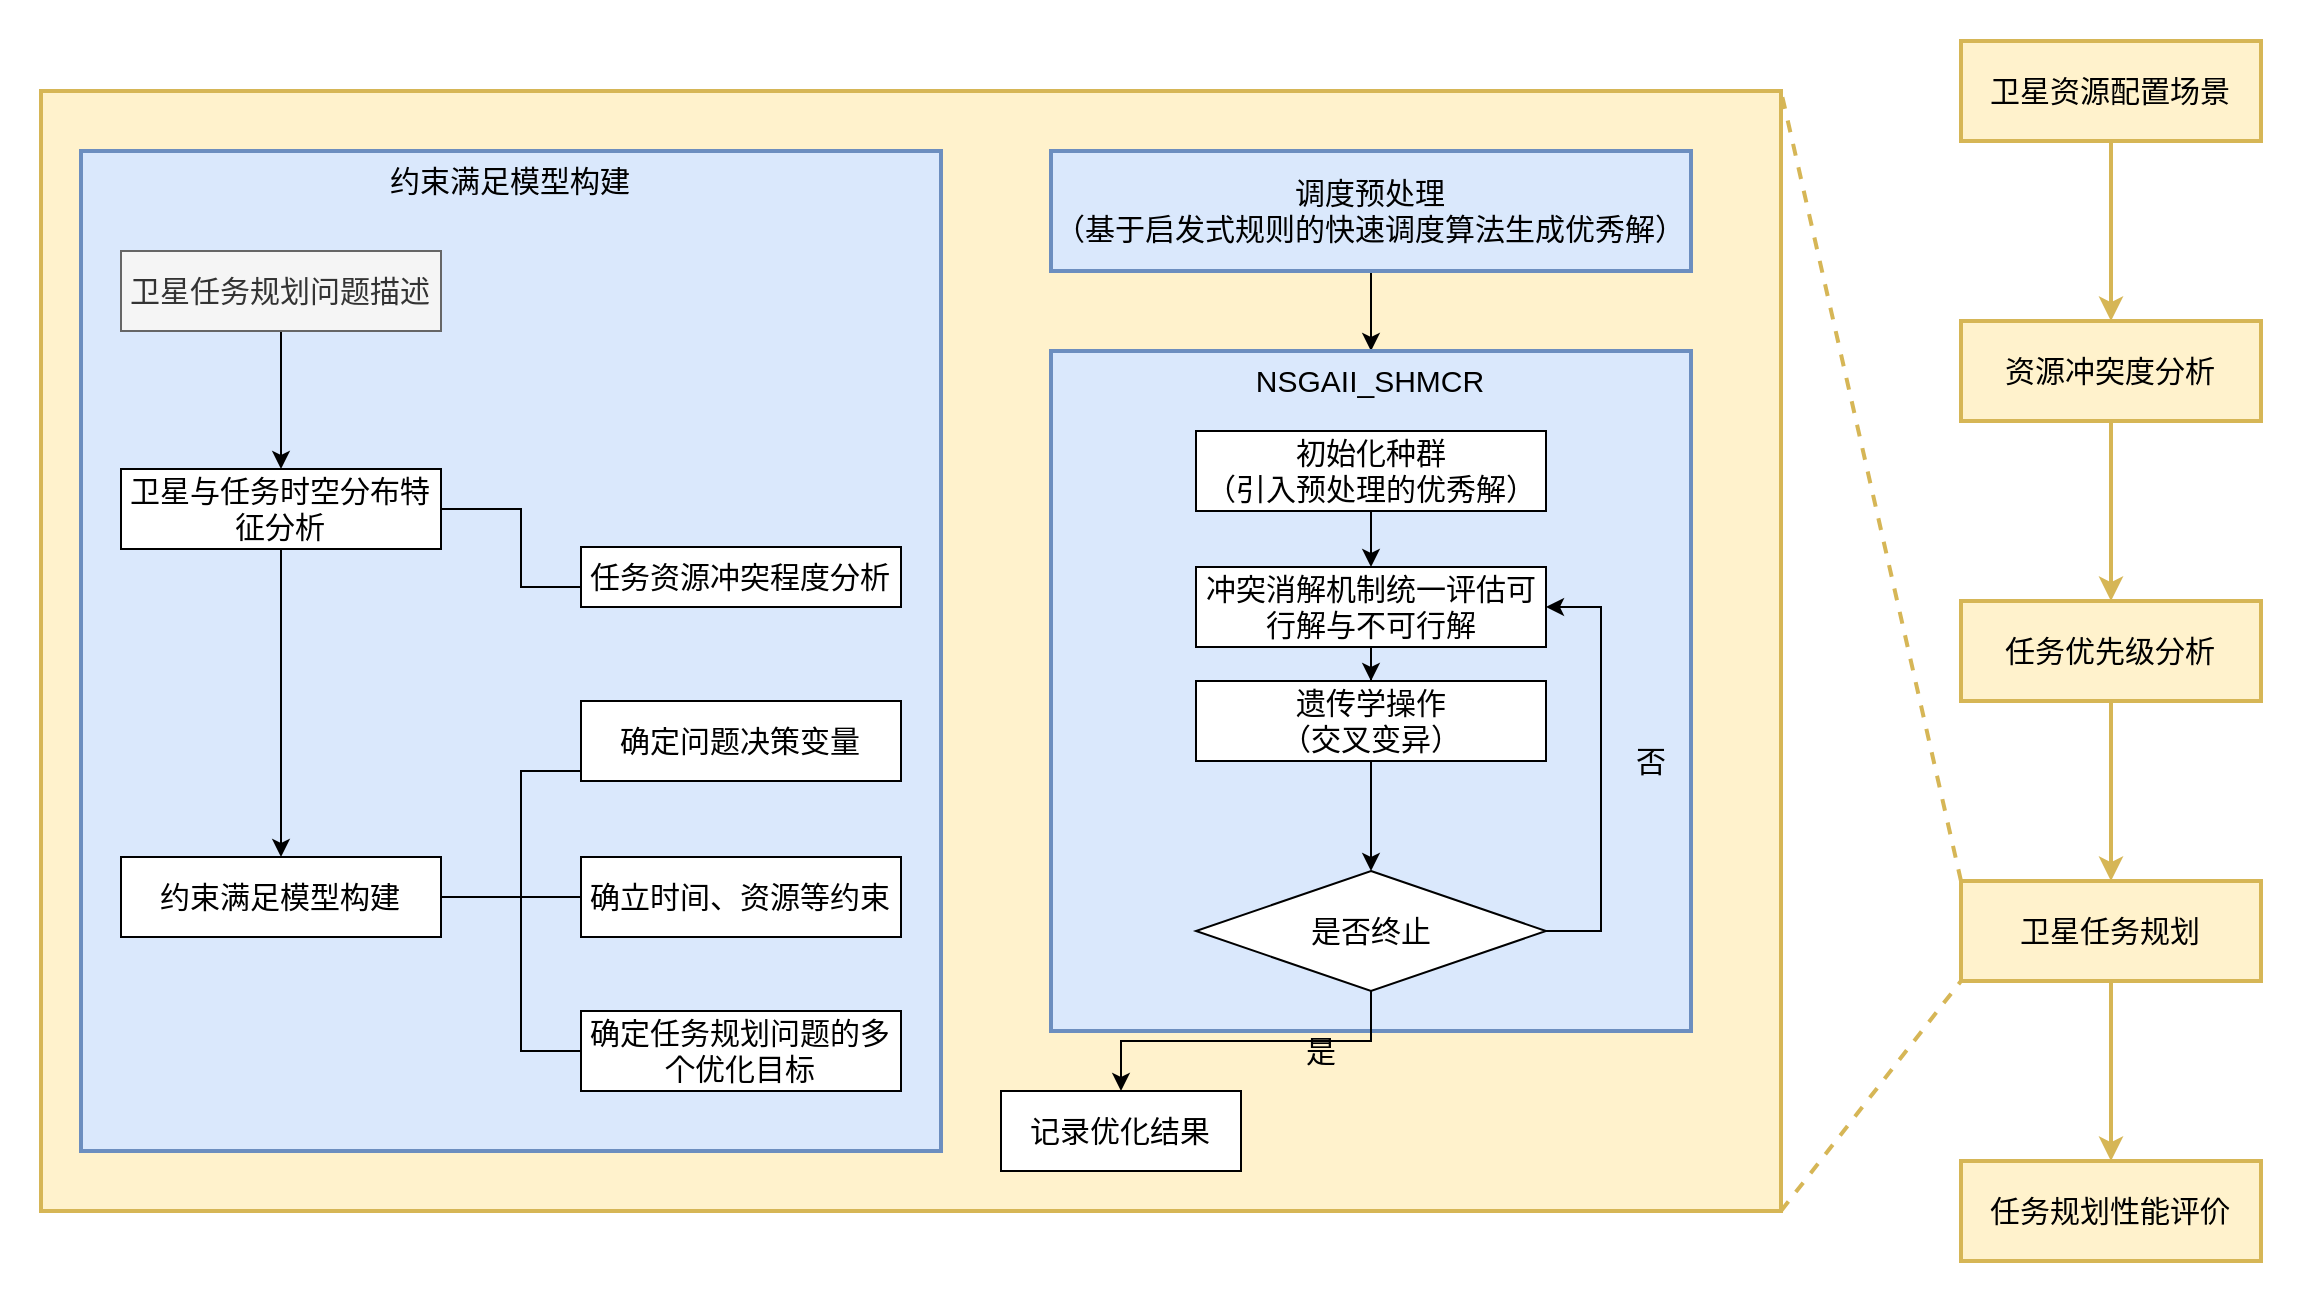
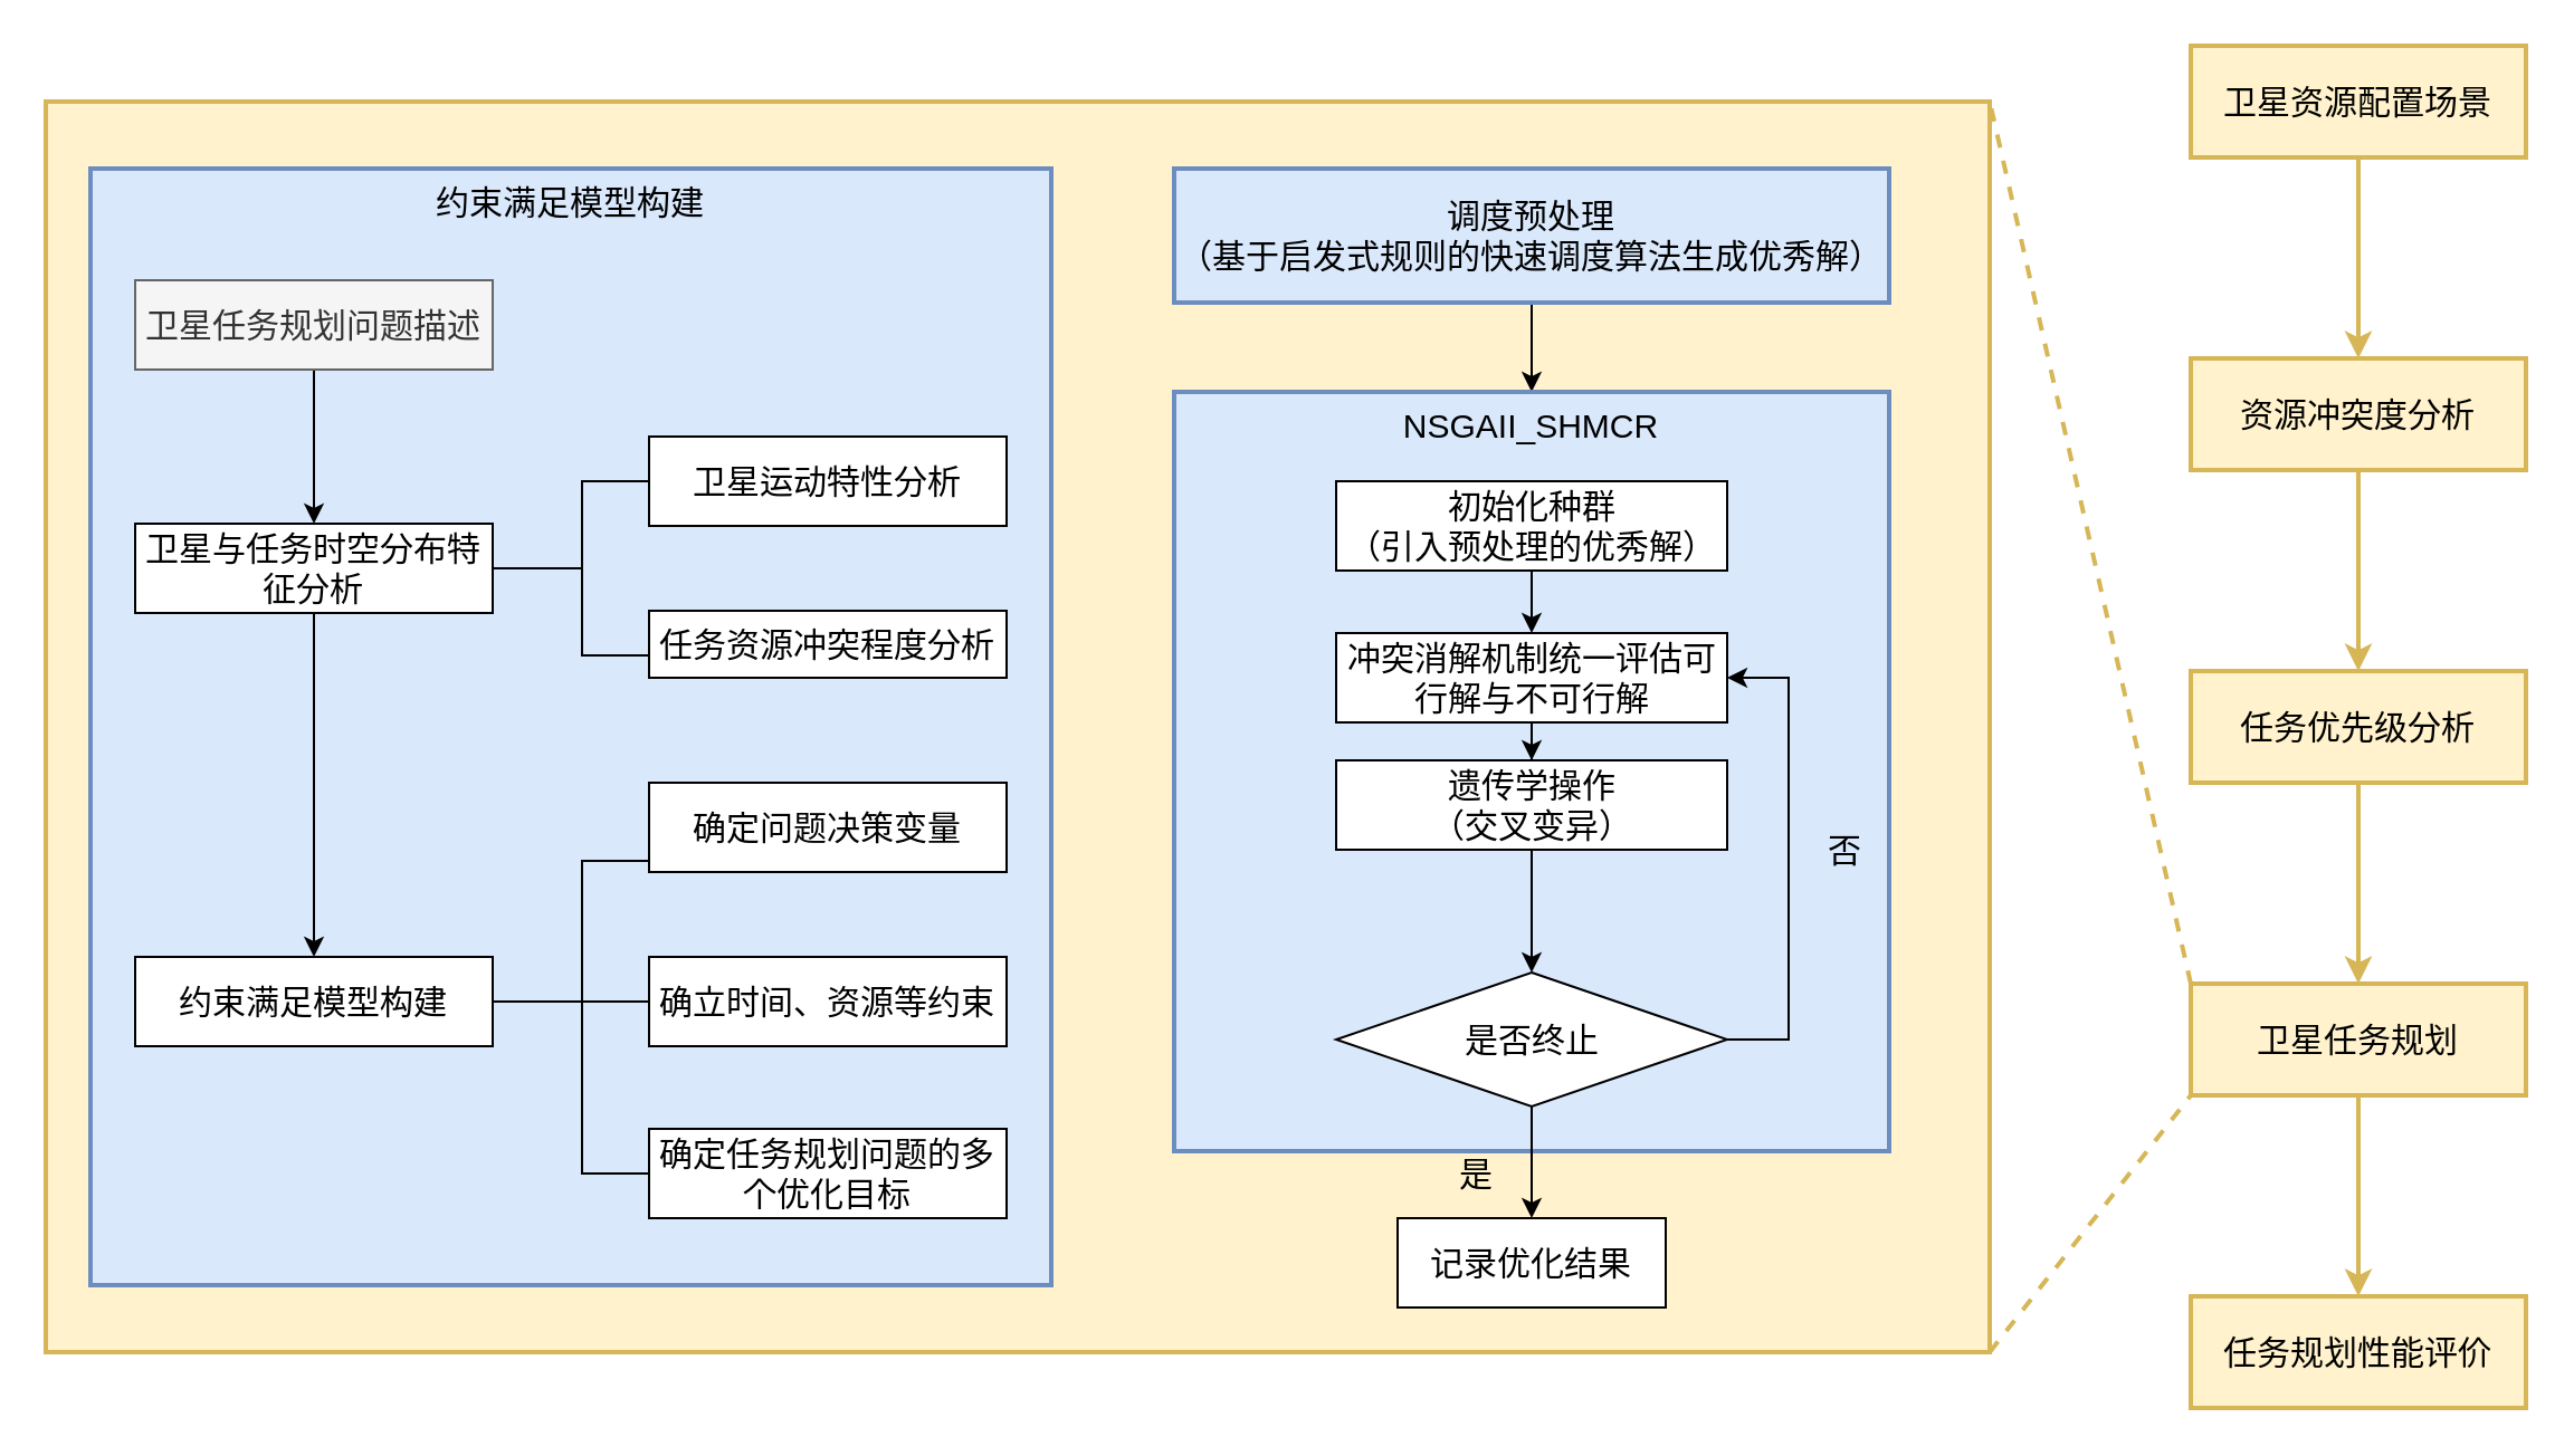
  <mxCell id="0" />
  <mxCell id="1" parent="0" />
  <mxCell id="2" value="" style="rounded=0;whiteSpace=wrap;html=1;labelBackgroundColor=none;fontSize=15;fillColor=#fff2cc;strokeColor=#d6b656;strokeWidth=2;" vertex="1" parent="1"><mxGeometry x="20" y="45" width="870" height="560" as="geometry" /></mxCell>
  <mxCell id="3" value="" style="edgeStyle=orthogonalEdgeStyle;rounded=0;orthogonalLoop=1;jettySize=auto;html=1;fontSize=15;labelBackgroundColor=none;fontColor=default;fillColor=#fff2cc;strokeColor=#d6b656;strokeWidth=2;" edge="1" parent="1" source="4" target="6"><mxGeometry relative="1" as="geometry" /></mxCell>
  <mxCell id="4" value="卫星资源配置场景" style="rounded=0;whiteSpace=wrap;html=1;fontSize=15;strokeWidth=2;labelBackgroundColor=none;fillColor=#fff2cc;strokeColor=#d6b656;" vertex="1" parent="1"><mxGeometry x="980" y="20" width="150" height="50" as="geometry" /></mxCell>
  <mxCell id="5" value="" style="edgeStyle=orthogonalEdgeStyle;rounded=0;orthogonalLoop=1;jettySize=auto;html=1;fontSize=15;labelBackgroundColor=none;fontColor=default;fillColor=#fff2cc;strokeColor=#d6b656;strokeWidth=2;" edge="1" parent="1" source="6" target="8"><mxGeometry relative="1" as="geometry" /></mxCell>
  <mxCell id="6" value="资源冲突度分析" style="whiteSpace=wrap;html=1;rounded=0;fontSize=15;strokeWidth=2;labelBackgroundColor=none;fillColor=#fff2cc;strokeColor=#d6b656;" vertex="1" parent="1"><mxGeometry x="980" y="160" width="150" height="50" as="geometry" /></mxCell>
  <mxCell id="7" value="" style="edgeStyle=orthogonalEdgeStyle;rounded=0;orthogonalLoop=1;jettySize=auto;html=1;fontSize=15;labelBackgroundColor=none;fontColor=default;fillColor=#fff2cc;strokeColor=#d6b656;strokeWidth=2;" edge="1" parent="1" source="8" target="10"><mxGeometry relative="1" as="geometry" /></mxCell>
  <mxCell id="8" value="任务优先级分析" style="whiteSpace=wrap;html=1;rounded=0;fontSize=15;strokeWidth=2;labelBackgroundColor=none;fillColor=#fff2cc;strokeColor=#d6b656;" vertex="1" parent="1"><mxGeometry x="980" y="300" width="150" height="50" as="geometry" /></mxCell>
  <mxCell id="9" value="" style="edgeStyle=orthogonalEdgeStyle;rounded=0;orthogonalLoop=1;jettySize=auto;html=1;fontSize=15;labelBackgroundColor=none;fontColor=default;fillColor=#fff2cc;strokeColor=#d6b656;strokeWidth=2;" edge="1" parent="1" source="10" target="11"><mxGeometry relative="1" as="geometry" /></mxCell>
  <mxCell id="10" value="卫星任务规划" style="whiteSpace=wrap;html=1;rounded=0;fontSize=15;strokeWidth=2;labelBackgroundColor=none;fillColor=#fff2cc;strokeColor=#d6b656;" vertex="1" parent="1"><mxGeometry x="980" y="440" width="150" height="50" as="geometry" /></mxCell>
  <mxCell id="11" value="任务规划性能评价" style="whiteSpace=wrap;html=1;rounded=0;fontSize=15;strokeWidth=2;labelBackgroundColor=none;fillColor=#fff2cc;strokeColor=#d6b656;" vertex="1" parent="1"><mxGeometry x="980" y="580" width="150" height="50" as="geometry" /></mxCell>
  <mxCell id="12" value="&lt;font style=&quot;font-size: 15px;&quot;&gt;约束满足模型构建&lt;/font&gt;" style="rounded=0;whiteSpace=wrap;html=1;verticalAlign=top;fontSize=15;labelBackgroundColor=none;fillColor=#dae8fc;strokeColor=#6c8ebf;strokeWidth=2;" vertex="1" parent="1"><mxGeometry x="40" y="75" width="430" height="500" as="geometry" /></mxCell>
  <mxCell id="13" value="" style="edgeStyle=orthogonalEdgeStyle;rounded=0;orthogonalLoop=1;jettySize=auto;html=1;fontSize=15;labelBackgroundColor=none;fontColor=default;" edge="1" parent="1" source="14" target="18"><mxGeometry relative="1" as="geometry" /></mxCell>
  <mxCell id="14" value="卫星任务规划问题描述" style="rounded=0;whiteSpace=wrap;html=1;fontSize=15;labelBackgroundColor=none;fillColor=#f5f5f5;fontColor=#333333;strokeColor=#666666;" vertex="1" parent="1"><mxGeometry x="60" y="125" width="160" height="40" as="geometry" /></mxCell>
  <mxCell id="15" value="" style="edgeStyle=orthogonalEdgeStyle;rounded=0;orthogonalLoop=1;jettySize=auto;html=1;fontSize=15;labelBackgroundColor=none;fontColor=default;" edge="1" parent="1" source="18" target="22"><mxGeometry relative="1" as="geometry" /></mxCell>
+ <mxCell id="16" value="" style="edgeStyle=orthogonalEdgeStyle;rounded=0;orthogonalLoop=1;jettySize=auto;html=1;endArrow=none;endFill=0;fontSize=15;labelBackgroundColor=none;fontColor=default;" edge="1" parent="1" source="18" target="23"><mxGeometry relative="1" as="geometry"><Array as="points"><mxPoint x="260" y="254" /><mxPoint x="260" y="215" /></Array></mxGeometry></mxCell>
  <mxCell id="17" style="edgeStyle=orthogonalEdgeStyle;rounded=0;orthogonalLoop=1;jettySize=auto;html=1;entryX=0;entryY=0.5;entryDx=0;entryDy=0;endArrow=none;endFill=0;fontSize=15;labelBackgroundColor=none;fontColor=default;" edge="1" parent="1" source="18" target="24"><mxGeometry relative="1" as="geometry"><Array as="points"><mxPoint x="260" y="254" /><mxPoint x="260" y="293" /></Array></mxGeometry></mxCell>
  <mxCell id="18" value="卫星与任务时空分布特征分析" style="whiteSpace=wrap;html=1;rounded=0;fontSize=15;labelBackgroundColor=none;" vertex="1" parent="1"><mxGeometry x="60" y="234" width="160" height="40" as="geometry" /></mxCell>
  <mxCell id="19" value="" style="edgeStyle=orthogonalEdgeStyle;rounded=0;orthogonalLoop=1;jettySize=auto;html=1;endArrow=none;endFill=0;fontSize=15;labelBackgroundColor=none;fontColor=default;" edge="1" parent="1" source="22" target="25"><mxGeometry relative="1" as="geometry"><Array as="points"><mxPoint x="260" y="448" /><mxPoint x="260" y="385" /></Array></mxGeometry></mxCell>
  <mxCell id="20" style="edgeStyle=orthogonalEdgeStyle;rounded=0;orthogonalLoop=1;jettySize=auto;html=1;exitX=1;exitY=0.5;exitDx=0;exitDy=0;entryX=0;entryY=0.5;entryDx=0;entryDy=0;endArrow=none;endFill=0;fontSize=15;labelBackgroundColor=none;fontColor=default;" edge="1" parent="1" source="22" target="27"><mxGeometry relative="1" as="geometry"><Array as="points"><mxPoint x="260" y="448" /><mxPoint x="260" y="525" /></Array></mxGeometry></mxCell>
  <mxCell id="21" style="edgeStyle=orthogonalEdgeStyle;rounded=0;orthogonalLoop=1;jettySize=auto;html=1;exitX=1;exitY=0.5;exitDx=0;exitDy=0;entryX=0;entryY=0.5;entryDx=0;entryDy=0;endArrow=none;endFill=0;fontSize=15;labelBackgroundColor=none;fontColor=default;" edge="1" parent="1" source="22" target="26"><mxGeometry relative="1" as="geometry" /></mxCell>
  <mxCell id="22" value="约束满足模型构建" style="whiteSpace=wrap;html=1;rounded=0;fontSize=15;labelBackgroundColor=none;" vertex="1" parent="1"><mxGeometry x="60" y="428" width="160" height="40" as="geometry" /></mxCell>
+ <mxCell id="23" value="卫星运动特性分析" style="whiteSpace=wrap;html=1;rounded=0;fontSize=15;labelBackgroundColor=none;" vertex="1" parent="1"><mxGeometry x="290" y="195" width="160" height="40" as="geometry" /></mxCell>
  <mxCell id="24" value="任务资源冲突程度分析" style="whiteSpace=wrap;html=1;rounded=0;fontSize=15;labelBackgroundColor=none;" vertex="1" parent="1"><mxGeometry x="290" y="273" width="160" height="30" as="geometry" /></mxCell>
  <mxCell id="25" value="确定问题决策变量" style="whiteSpace=wrap;html=1;rounded=0;fontSize=15;labelBackgroundColor=none;" vertex="1" parent="1"><mxGeometry x="290" y="350" width="160" height="40" as="geometry" /></mxCell>
  <mxCell id="26" value="确立时间、资源等约束" style="whiteSpace=wrap;html=1;rounded=0;fontSize=15;labelBackgroundColor=none;" vertex="1" parent="1"><mxGeometry x="290" y="428" width="160" height="40" as="geometry" /></mxCell>
  <mxCell id="27" value="确定任务规划问题的多个优化目标" style="whiteSpace=wrap;html=1;rounded=0;fontSize=15;labelBackgroundColor=none;" vertex="1" parent="1"><mxGeometry x="290" y="505" width="160" height="40" as="geometry" /></mxCell>
  <mxCell id="28" value="" style="edgeStyle=orthogonalEdgeStyle;rounded=0;orthogonalLoop=1;jettySize=auto;html=1;fontSize=15;labelBackgroundColor=none;fontColor=default;" edge="1" parent="1" source="29" target="30"><mxGeometry relative="1" as="geometry" /></mxCell>
  <mxCell id="29" value="调度预处理&lt;br style=&quot;font-size: 15px;&quot;&gt;（基于启发式规则的快速调度算法生成优秀解）" style="rounded=0;whiteSpace=wrap;html=1;verticalAlign=middle;fontSize=15;labelBackgroundColor=none;fillColor=#dae8fc;strokeColor=#6c8ebf;strokeWidth=2;" vertex="1" parent="1"><mxGeometry x="525" y="75" width="320" height="60" as="geometry" /></mxCell>
  <mxCell id="30" value="NSGAII_SHMCR" style="rounded=0;whiteSpace=wrap;html=1;verticalAlign=top;fontSize=15;labelBackgroundColor=none;fillColor=#dae8fc;strokeColor=#6c8ebf;strokeWidth=2;" vertex="1" parent="1"><mxGeometry x="525" y="175" width="320" height="340" as="geometry" /></mxCell>
  <mxCell id="31" value="" style="edgeStyle=orthogonalEdgeStyle;rounded=0;orthogonalLoop=1;jettySize=auto;html=1;fontSize=15;labelBackgroundColor=none;fontColor=default;" edge="1" parent="1" source="32" target="34"><mxGeometry relative="1" as="geometry" /></mxCell>
  <mxCell id="32" value="初始化种群&lt;br style=&quot;font-size: 15px;&quot;&gt;（引入预处理的优秀解）" style="rounded=0;whiteSpace=wrap;html=1;fontSize=15;labelBackgroundColor=none;" vertex="1" parent="1"><mxGeometry x="597.5" y="215" width="175" height="40" as="geometry" /></mxCell>
  <mxCell id="33" value="" style="edgeStyle=orthogonalEdgeStyle;rounded=0;orthogonalLoop=1;jettySize=auto;html=1;fontSize=15;labelBackgroundColor=none;fontColor=default;" edge="1" parent="1" source="34" target="36"><mxGeometry relative="1" as="geometry" /></mxCell>
  <mxCell id="34" value="冲突消解机制统一评估可行解与不可行解" style="whiteSpace=wrap;html=1;rounded=0;fontSize=15;labelBackgroundColor=none;" vertex="1" parent="1"><mxGeometry x="597.5" y="283" width="175" height="40" as="geometry" /></mxCell>
  <mxCell id="35" value="" style="edgeStyle=orthogonalEdgeStyle;rounded=0;orthogonalLoop=1;jettySize=auto;html=1;fontSize=15;labelBackgroundColor=none;fontColor=default;" edge="1" parent="1" source="36" target="39"><mxGeometry relative="1" as="geometry" /></mxCell>
  <mxCell id="36" value="遗传学操作&lt;br style=&quot;font-size: 15px;&quot;&gt;（交叉变异）" style="whiteSpace=wrap;html=1;rounded=0;fontSize=15;labelBackgroundColor=none;" vertex="1" parent="1"><mxGeometry x="597.5" y="340" width="175" height="40" as="geometry" /></mxCell>
  <mxCell id="37" style="edgeStyle=orthogonalEdgeStyle;rounded=0;orthogonalLoop=1;jettySize=auto;html=1;exitX=1;exitY=0.5;exitDx=0;exitDy=0;entryX=1;entryY=0.5;entryDx=0;entryDy=0;labelBackgroundColor=none;fontColor=default;fontSize=15;" edge="1" parent="1" source="39" target="34"><mxGeometry relative="1" as="geometry"><Array as="points"><mxPoint x="800" y="465" /><mxPoint x="800" y="303" /></Array></mxGeometry></mxCell>
  <mxCell id="38" style="edgeStyle=orthogonalEdgeStyle;rounded=0;orthogonalLoop=1;jettySize=auto;html=1;exitX=0.5;exitY=1;exitDx=0;exitDy=0;entryX=0.5;entryY=0;entryDx=0;entryDy=0;labelBackgroundColor=none;fontColor=default;fontSize=15;" edge="1" parent="1" source="39" target="40"><mxGeometry relative="1" as="geometry" /></mxCell>
  <mxCell id="39" value="是否终止" style="rhombus;whiteSpace=wrap;html=1;rounded=0;fontSize=15;labelBackgroundColor=none;" vertex="1" parent="1"><mxGeometry x="597.5" y="435" width="175" height="60" as="geometry" /></mxCell>
- <mxCell id="40" value="记录优化结果" style="whiteSpace=wrap;html=1;rounded=0;fontSize=15;labelBackgroundColor=none;" vertex="1" parent="1"><mxGeometry x="500" y="545" width="120" height="40" as="geometry" /></mxCell>
+ <mxCell id="40" value="记录优化结果" style="whiteSpace=wrap;html=1;rounded=0;fontSize=15;labelBackgroundColor=none;" vertex="1" parent="1"><mxGeometry x="625" y="545" width="120" height="40" as="geometry" /></mxCell>
  <mxCell id="41" value="是" style="text;html=1;align=center;verticalAlign=middle;resizable=0;points=[];autosize=1;strokeColor=none;fillColor=none;fontSize=15;" vertex="1" parent="1"><mxGeometry x="640" y="510" width="40" height="30" as="geometry" /></mxCell>
  <mxCell id="42" value="否" style="text;html=1;align=center;verticalAlign=middle;resizable=0;points=[];autosize=1;strokeColor=none;fillColor=none;fontSize=15;" vertex="1" parent="1"><mxGeometry x="805" y="365" width="40" height="30" as="geometry" /></mxCell>
  <mxCell id="43" value="" style="endArrow=none;dashed=1;html=1;rounded=0;exitX=0;exitY=0;exitDx=0;exitDy=0;entryX=1;entryY=0;entryDx=0;entryDy=0;fillColor=#fff2cc;strokeColor=#d6b656;strokeWidth=2;fontSize=15;" edge="1" parent="1" source="10" target="2"><mxGeometry width="50" height="50" relative="1" as="geometry"><mxPoint x="580" y="415" as="sourcePoint" /><mxPoint x="630" y="365" as="targetPoint" /></mxGeometry></mxCell>
  <mxCell id="44" value="" style="endArrow=none;dashed=1;html=1;rounded=0;entryX=0;entryY=1;entryDx=0;entryDy=0;exitX=1;exitY=1;exitDx=0;exitDy=0;fillColor=#fff2cc;strokeColor=#d6b656;strokeWidth=2;fontSize=15;" edge="1" parent="1" source="2" target="10"><mxGeometry width="50" height="50" relative="1" as="geometry"><mxPoint x="580" y="415" as="sourcePoint" /><mxPoint x="630" y="365" as="targetPoint" /></mxGeometry></mxCell>
